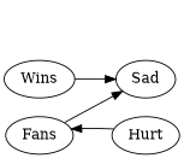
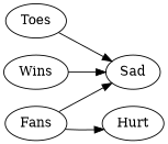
  digraph {
    rankdir=LR
    splines=false
+   n1 [label=Toes]
    n2 [label=Sad]
    n3 [label=Hurt]
    n4 [label=Wins]
    n5 [label=Fans]
+   n1 -> n2
    n4 -> n2
    n5 -> n2
-   n3 -> n5
+   n5 -> n3
  }
